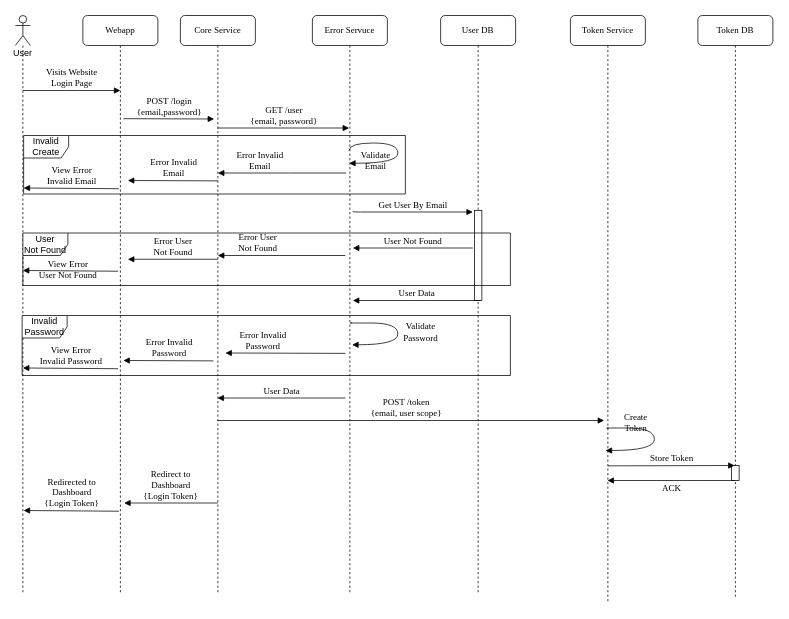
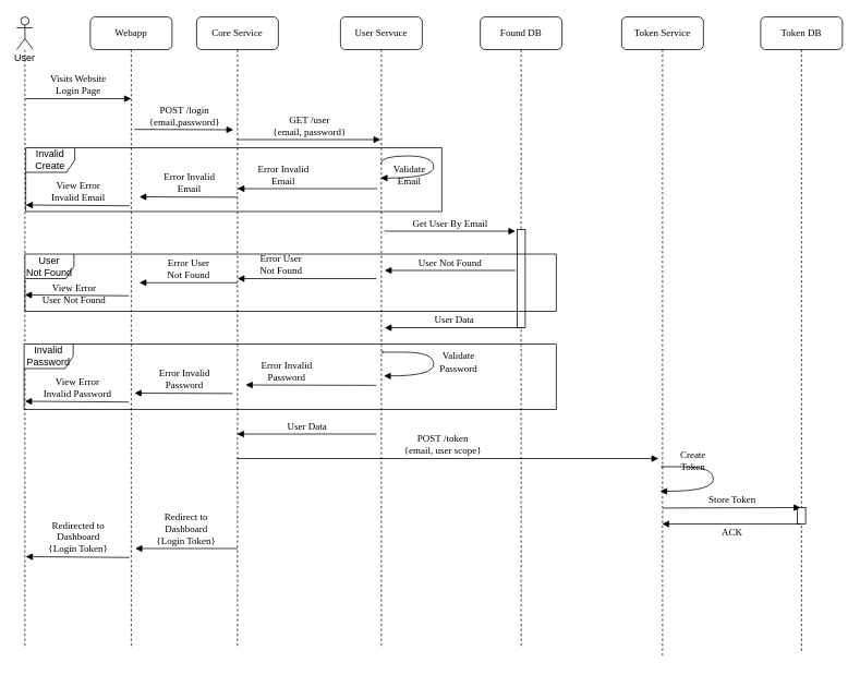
  <mxCell id="0" />
  <mxCell id="1" parent="0" />
  <mxCell id="2" value="User" style="shape=umlLifeline;participant=umlActor;perimeter=lifelinePerimeter;whiteSpace=wrap;html=1;container=1;collapsible=0;recursiveResize=0;verticalAlign=top;spacingTop=36;outlineConnect=0;" parent="1" vertex="1"><mxGeometry x="20" y="20" width="20" height="770" as="geometry" /></mxCell>
  <mxCell id="3" value="Webapp" style="shape=umlLifeline;perimeter=lifelinePerimeter;whiteSpace=wrap;html=1;container=1;collapsible=0;recursiveResize=0;outlineConnect=0;rounded=1;shadow=0;comic=0;labelBackgroundColor=none;strokeWidth=1;fontFamily=Verdana;fontSize=12;align=center;" parent="1" vertex="1"><mxGeometry x="110" y="20" width="100" height="770" as="geometry" /></mxCell>
  <mxCell id="4" value="Visits Website&lt;br&gt;Login Page" style="html=1;verticalAlign=bottom;endArrow=block;entryX=0;entryY=0;labelBackgroundColor=none;fontFamily=Verdana;fontSize=12;edgeStyle=elbowEdgeStyle;elbow=vertical;" parent="1" edge="1"><mxGeometry relative="1" as="geometry"><mxPoint x="30" y="120" as="sourcePoint" /><mxPoint x="160" y="120" as="targetPoint" /></mxGeometry></mxCell>
  <mxCell id="5" value="Core Service" style="shape=umlLifeline;perimeter=lifelinePerimeter;whiteSpace=wrap;html=1;container=1;collapsible=0;recursiveResize=0;outlineConnect=0;rounded=1;shadow=0;comic=0;labelBackgroundColor=none;strokeWidth=1;fontFamily=Verdana;fontSize=12;align=center;" parent="1" vertex="1"><mxGeometry x="240" y="20" width="100" height="770" as="geometry" /></mxCell>
  <mxCell id="6" value="POST /login&lt;br&gt;{email,password}" style="html=1;verticalAlign=bottom;endArrow=block;labelBackgroundColor=none;fontFamily=Verdana;fontSize=12;edgeStyle=elbowEdgeStyle;elbow=vertical;exitX=0.9;exitY=0.066;exitDx=0;exitDy=0;exitPerimeter=0;" parent="1" edge="1"><mxGeometry relative="1" as="geometry"><mxPoint x="164" y="157.58" as="sourcePoint" /><mxPoint x="285" y="158" as="targetPoint" /></mxGeometry></mxCell>
- <mxCell id="7" value="Error Servuce" style="shape=umlLifeline;perimeter=lifelinePerimeter;whiteSpace=wrap;html=1;container=1;collapsible=0;recursiveResize=0;outlineConnect=0;rounded=1;shadow=0;comic=0;labelBackgroundColor=none;strokeWidth=1;fontFamily=Verdana;fontSize=12;align=center;" parent="1" vertex="1"><mxGeometry x="416" y="20" width="100" height="770" as="geometry" /></mxCell>
+ <mxCell id="7" value="User Servuce" style="shape=umlLifeline;perimeter=lifelinePerimeter;whiteSpace=wrap;html=1;container=1;collapsible=0;recursiveResize=0;outlineConnect=0;rounded=1;shadow=0;comic=0;labelBackgroundColor=none;strokeWidth=1;fontFamily=Verdana;fontSize=12;align=center;" parent="1" vertex="1"><mxGeometry x="416" y="20" width="100" height="770" as="geometry" /></mxCell>
  <mxCell id="8" value="Validate&lt;br&gt;Email" style="html=1;verticalAlign=bottom;endArrow=block;labelBackgroundColor=none;fontFamily=Verdana;fontSize=12;elbow=vertical;edgeStyle=orthogonalEdgeStyle;curved=1;" parent="7" edge="1"><mxGeometry x="0.581" y="13" relative="1" as="geometry"><mxPoint x="49" y="180" as="sourcePoint" /><mxPoint x="49" y="197" as="targetPoint" /><Array as="points"><mxPoint x="49" y="170" /><mxPoint x="114" y="170" /><mxPoint x="114" y="197" /></Array><mxPoint as="offset" /></mxGeometry></mxCell>
  <mxCell id="9" value="GET /user&lt;br&gt;{email, password}" style="html=1;verticalAlign=bottom;endArrow=block;labelBackgroundColor=none;fontFamily=Verdana;fontSize=12;edgeStyle=elbowEdgeStyle;elbow=vertical;entryX=0.4;entryY=0.007;entryDx=0;entryDy=0;entryPerimeter=0;" parent="1" source="5" edge="1"><mxGeometry relative="1" as="geometry"><mxPoint x="300" y="190" as="sourcePoint" /><mxPoint x="465" y="170.63" as="targetPoint" /><Array as="points"><mxPoint x="390" y="170" /></Array></mxGeometry></mxCell>
- <mxCell id="10" value="User DB" style="shape=umlLifeline;perimeter=lifelinePerimeter;whiteSpace=wrap;html=1;container=1;collapsible=0;recursiveResize=0;outlineConnect=0;rounded=1;shadow=0;comic=0;labelBackgroundColor=none;strokeWidth=1;fontFamily=Verdana;fontSize=12;align=center;" parent="1" vertex="1"><mxGeometry x="587" y="20" width="100" height="770" as="geometry" /></mxCell>
+ <mxCell id="10" value="Found DB" style="shape=umlLifeline;perimeter=lifelinePerimeter;whiteSpace=wrap;html=1;container=1;collapsible=0;recursiveResize=0;outlineConnect=0;rounded=1;shadow=0;comic=0;labelBackgroundColor=none;strokeWidth=1;fontFamily=Verdana;fontSize=12;align=center;" parent="1" vertex="1"><mxGeometry x="587" y="20" width="100" height="770" as="geometry" /></mxCell>
  <mxCell id="11" value="" style="html=1;points=[];perimeter=orthogonalPerimeter;rounded=0;shadow=0;comic=0;labelBackgroundColor=none;strokeWidth=1;fontFamily=Verdana;fontSize=12;align=center;" parent="10" vertex="1"><mxGeometry x="45" y="260" width="10" height="120" as="geometry" /></mxCell>
  <mxCell id="12" value="Error Invalid&lt;br&gt;Email" style="html=1;verticalAlign=bottom;endArrow=block;labelBackgroundColor=none;fontFamily=Verdana;fontSize=12;edgeStyle=elbowEdgeStyle;elbow=vertical;" parent="1" edge="1"><mxGeometry x="0.345" relative="1" as="geometry"><mxPoint x="461" y="230" as="sourcePoint" /><mxPoint x="290" y="230" as="targetPoint" /><Array as="points" /><mxPoint as="offset" /></mxGeometry></mxCell>
  <mxCell id="13" value="Error Invalid&lt;br&gt;Email" style="html=1;verticalAlign=bottom;endArrow=block;labelBackgroundColor=none;fontFamily=Verdana;fontSize=12;edgeStyle=elbowEdgeStyle;elbow=vertical;" parent="1" edge="1"><mxGeometry relative="1" as="geometry"><mxPoint x="290" y="240.5" as="sourcePoint" /><mxPoint x="170" y="240" as="targetPoint" /><Array as="points" /></mxGeometry></mxCell>
  <mxCell id="14" value="View Error&lt;br&gt;Invalid Email" style="html=1;verticalAlign=bottom;endArrow=block;labelBackgroundColor=none;fontFamily=Verdana;fontSize=12;edgeStyle=elbowEdgeStyle;elbow=vertical;exitX=0.2;exitY=0.434;exitDx=0;exitDy=0;exitPerimeter=0;" parent="1" edge="1"><mxGeometry relative="1" as="geometry"><mxPoint x="158" y="250.96" as="sourcePoint" /><mxPoint x="31" y="250" as="targetPoint" /><Array as="points" /></mxGeometry></mxCell>
  <mxCell id="15" value="User&lt;br&gt;Not Found" style="shape=umlFrame;whiteSpace=wrap;html=1;" parent="1" vertex="1"><mxGeometry x="30" y="310" width="650" height="70" as="geometry" /></mxCell>
  <mxCell id="16" value="Get User By Email" style="html=1;verticalAlign=bottom;endArrow=block;labelBackgroundColor=none;fontFamily=Verdana;fontSize=12;edgeStyle=elbowEdgeStyle;elbow=vertical;exitX=1.1;exitY=0.127;exitDx=0;exitDy=0;exitPerimeter=0;" parent="1" edge="1"><mxGeometry relative="1" as="geometry"><mxPoint x="470" y="281" as="sourcePoint" /><mxPoint x="630" y="282" as="targetPoint" /></mxGeometry></mxCell>
  <mxCell id="17" value="User Not Found" style="html=1;verticalAlign=bottom;endArrow=block;labelBackgroundColor=none;fontFamily=Verdana;fontSize=12;edgeStyle=elbowEdgeStyle;elbow=vertical;" parent="1" edge="1"><mxGeometry relative="1" as="geometry"><mxPoint x="630" y="330" as="sourcePoint" /><mxPoint x="470" y="330" as="targetPoint" /></mxGeometry></mxCell>
  <mxCell id="18" value="Error User&lt;br&gt;Not Found" style="html=1;verticalAlign=bottom;endArrow=block;labelBackgroundColor=none;fontFamily=Verdana;fontSize=12;edgeStyle=elbowEdgeStyle;elbow=vertical;" parent="1" edge="1"><mxGeometry x="0.375" relative="1" as="geometry"><mxPoint x="460" y="340" as="sourcePoint" /><mxPoint x="290" y="340.5" as="targetPoint" /><mxPoint as="offset" /></mxGeometry></mxCell>
  <mxCell id="19" value="User Data" style="html=1;verticalAlign=bottom;endArrow=block;labelBackgroundColor=none;fontFamily=Verdana;fontSize=12;edgeStyle=elbowEdgeStyle;elbow=vertical;" parent="1" edge="1"><mxGeometry relative="1" as="geometry"><mxPoint x="640" y="400" as="sourcePoint" /><mxPoint x="470" y="400" as="targetPoint" /></mxGeometry></mxCell>
  <mxCell id="20" value="User Data" style="html=1;verticalAlign=bottom;endArrow=block;labelBackgroundColor=none;fontFamily=Verdana;fontSize=12;edgeStyle=elbowEdgeStyle;elbow=vertical;" parent="1" target="5" edge="1"><mxGeometry relative="1" as="geometry"><mxPoint x="460" y="530" as="sourcePoint" /><mxPoint x="300" y="530" as="targetPoint" /><mxPoint as="offset" /></mxGeometry></mxCell>
  <mxCell id="21" value="Invalid&lt;br&gt;Password" style="shape=umlFrame;whiteSpace=wrap;html=1;" parent="1" vertex="1"><mxGeometry x="29" y="420" width="651" height="80" as="geometry" /></mxCell>
  <mxCell id="22" value="Token Service" style="shape=umlLifeline;perimeter=lifelinePerimeter;whiteSpace=wrap;html=1;container=1;collapsible=0;recursiveResize=0;outlineConnect=0;rounded=1;shadow=0;comic=0;labelBackgroundColor=none;strokeWidth=1;fontFamily=Verdana;fontSize=12;align=center;" parent="1" vertex="1"><mxGeometry x="760" y="20" width="100" height="783" as="geometry" /></mxCell>
  <mxCell id="23" value="Error Invalid&lt;br&gt;Password" style="html=1;verticalAlign=bottom;endArrow=block;labelBackgroundColor=none;fontFamily=Verdana;fontSize=12;edgeStyle=elbowEdgeStyle;elbow=vertical;" parent="1" edge="1"><mxGeometry relative="1" as="geometry"><mxPoint x="284" y="480.5" as="sourcePoint" /><mxPoint x="164" y="480" as="targetPoint" /><Array as="points" /></mxGeometry></mxCell>
  <mxCell id="24" value="View Error&lt;br&gt;Invalid Password" style="html=1;verticalAlign=bottom;endArrow=block;labelBackgroundColor=none;fontFamily=Verdana;fontSize=12;edgeStyle=elbowEdgeStyle;elbow=vertical;exitX=0.2;exitY=0.434;exitDx=0;exitDy=0;exitPerimeter=0;" parent="1" edge="1"><mxGeometry relative="1" as="geometry"><mxPoint x="157" y="490.96" as="sourcePoint" /><mxPoint x="30" y="490" as="targetPoint" /><Array as="points" /></mxGeometry></mxCell>
  <mxCell id="25" value="POST /token&lt;br&gt;{email, user scope}" style="html=1;verticalAlign=bottom;endArrow=block;labelBackgroundColor=none;fontFamily=Verdana;fontSize=12;edgeStyle=elbowEdgeStyle;elbow=vertical;" parent="1" source="5" edge="1"><mxGeometry x="-0.028" relative="1" as="geometry"><mxPoint x="300" y="560" as="sourcePoint" /><mxPoint x="805" y="560" as="targetPoint" /><mxPoint as="offset" /></mxGeometry></mxCell>
  <mxCell id="26" value="Create&lt;br&gt;Token" style="html=1;verticalAlign=bottom;endArrow=block;labelBackgroundColor=none;fontFamily=Verdana;fontSize=12;elbow=vertical;edgeStyle=orthogonalEdgeStyle;curved=1;" parent="1" edge="1"><mxGeometry x="-0.351" y="-10" relative="1" as="geometry"><mxPoint x="811" y="570" as="sourcePoint" /><mxPoint x="807" y="600" as="targetPoint" /><Array as="points"><mxPoint x="800" y="570" /><mxPoint x="872" y="570" /><mxPoint x="872" y="608" /></Array><mxPoint as="offset" /></mxGeometry></mxCell>
  <mxCell id="27" value="Token DB" style="shape=umlLifeline;perimeter=lifelinePerimeter;whiteSpace=wrap;html=1;container=1;collapsible=0;recursiveResize=0;outlineConnect=0;rounded=1;shadow=0;comic=0;labelBackgroundColor=none;strokeWidth=1;fontFamily=Verdana;fontSize=12;align=center;" parent="1" vertex="1"><mxGeometry x="930" y="20" width="100" height="778" as="geometry" /></mxCell>
  <mxCell id="28" value="" style="html=1;points=[];perimeter=orthogonalPerimeter;rounded=0;shadow=0;comic=0;labelBackgroundColor=none;strokeWidth=1;fontFamily=Verdana;fontSize=12;align=center;" parent="27" vertex="1"><mxGeometry x="45" y="600" width="10" height="20" as="geometry" /></mxCell>
  <mxCell id="29" value="Store Token" style="html=1;verticalAlign=bottom;endArrow=block;labelBackgroundColor=none;fontFamily=Verdana;fontSize=12;edgeStyle=elbowEdgeStyle;elbow=vertical;entryX=0.4;entryY=0;entryDx=0;entryDy=0;entryPerimeter=0;" parent="1" target="28" edge="1"><mxGeometry relative="1" as="geometry"><mxPoint x="810" y="620.48" as="sourcePoint" /><mxPoint x="970" y="620" as="targetPoint" /></mxGeometry></mxCell>
  <mxCell id="30" value="ACK" style="html=1;verticalAlign=bottom;endArrow=block;labelBackgroundColor=none;fontFamily=Verdana;fontSize=12;edgeStyle=elbowEdgeStyle;elbow=vertical;" parent="1" target="22" edge="1"><mxGeometry y="20" relative="1" as="geometry"><mxPoint x="980" y="640" as="sourcePoint" /><mxPoint x="820" y="640" as="targetPoint" /><mxPoint as="offset" /></mxGeometry></mxCell>
  <mxCell id="31" value="Redirect to&lt;br&gt;Dashboard&lt;br&gt;{Login Token}" style="html=1;verticalAlign=bottom;endArrow=block;labelBackgroundColor=none;fontFamily=Verdana;fontSize=12;edgeStyle=elbowEdgeStyle;elbow=vertical;" parent="1" edge="1"><mxGeometry relative="1" as="geometry"><mxPoint x="290" y="670" as="sourcePoint" /><mxPoint x="165" y="670.5" as="targetPoint" /><Array as="points" /></mxGeometry></mxCell>
  <mxCell id="32" value="Redirected to&lt;br&gt;Dashboard&lt;br&gt;{Login Token}" style="html=1;verticalAlign=bottom;endArrow=block;labelBackgroundColor=none;fontFamily=Verdana;fontSize=12;edgeStyle=elbowEdgeStyle;elbow=vertical;exitX=0.2;exitY=0.434;exitDx=0;exitDy=0;exitPerimeter=0;" parent="1" edge="1"><mxGeometry relative="1" as="geometry"><mxPoint x="158" y="680.96" as="sourcePoint" /><mxPoint x="31" y="680" as="targetPoint" /><Array as="points" /></mxGeometry></mxCell>
  <mxCell id="33" value="Validate&lt;br&gt;Password" style="html=1;verticalAlign=bottom;endArrow=block;labelBackgroundColor=none;fontFamily=Verdana;fontSize=12;elbow=vertical;edgeStyle=orthogonalEdgeStyle;curved=1;" parent="1" edge="1"><mxGeometry x="0.295" y="-30" relative="1" as="geometry"><mxPoint x="469" y="430" as="sourcePoint" /><mxPoint x="469" y="459" as="targetPoint" /><Array as="points"><mxPoint x="458" y="430" /><mxPoint x="530" y="430" /><mxPoint x="530" y="468" /></Array><mxPoint x="30" y="30" as="offset" /></mxGeometry></mxCell>
  <mxCell id="34" value="Error Invalid&lt;br&gt;Password" style="html=1;verticalAlign=bottom;endArrow=block;labelBackgroundColor=none;fontFamily=Verdana;fontSize=12;edgeStyle=elbowEdgeStyle;elbow=vertical;" parent="1" edge="1"><mxGeometry x="0.377" relative="1" as="geometry"><mxPoint x="460" y="470.5" as="sourcePoint" /><mxPoint x="300" y="470" as="targetPoint" /><Array as="points"><mxPoint x="480" y="470" /></Array><mxPoint as="offset" /></mxGeometry></mxCell>
  <mxCell id="35" value="Error User&lt;br&gt;Not Found" style="html=1;verticalAlign=bottom;endArrow=block;labelBackgroundColor=none;fontFamily=Verdana;fontSize=12;edgeStyle=elbowEdgeStyle;elbow=vertical;" parent="1" edge="1"><mxGeometry relative="1" as="geometry"><mxPoint x="290" y="345" as="sourcePoint" /><mxPoint x="170" y="344.5" as="targetPoint" /><Array as="points" /></mxGeometry></mxCell>
  <mxCell id="36" value="View Error&lt;br&gt;User Not Found" style="html=1;verticalAlign=bottom;endArrow=block;labelBackgroundColor=none;fontFamily=Verdana;fontSize=12;edgeStyle=elbowEdgeStyle;elbow=vertical;exitX=0.2;exitY=0.434;exitDx=0;exitDy=0;exitPerimeter=0;" parent="1" edge="1"><mxGeometry x="0.062" y="16" relative="1" as="geometry"><mxPoint x="157" y="360.96" as="sourcePoint" /><mxPoint x="30" y="360" as="targetPoint" /><Array as="points" /><mxPoint as="offset" /></mxGeometry></mxCell>
  <mxCell id="37" value="Invalid&lt;br&gt;Create" style="shape=umlFrame;whiteSpace=wrap;html=1;" parent="1" vertex="1"><mxGeometry x="31" y="180" width="509" height="78" as="geometry" /></mxCell>
